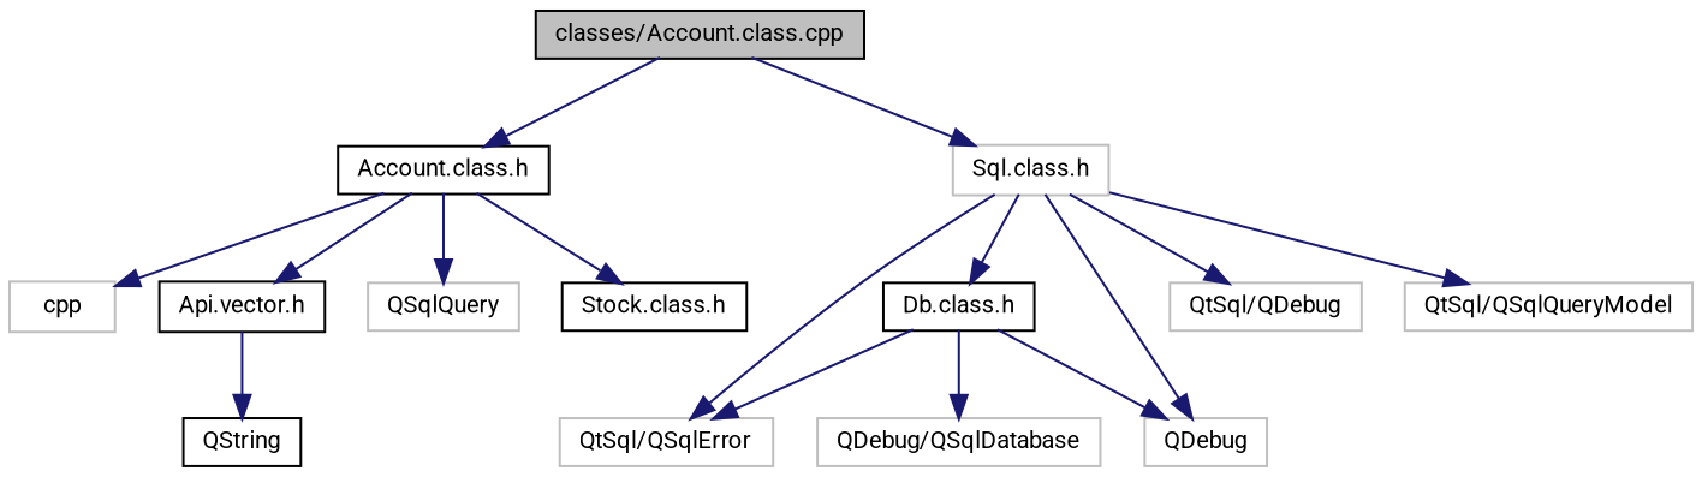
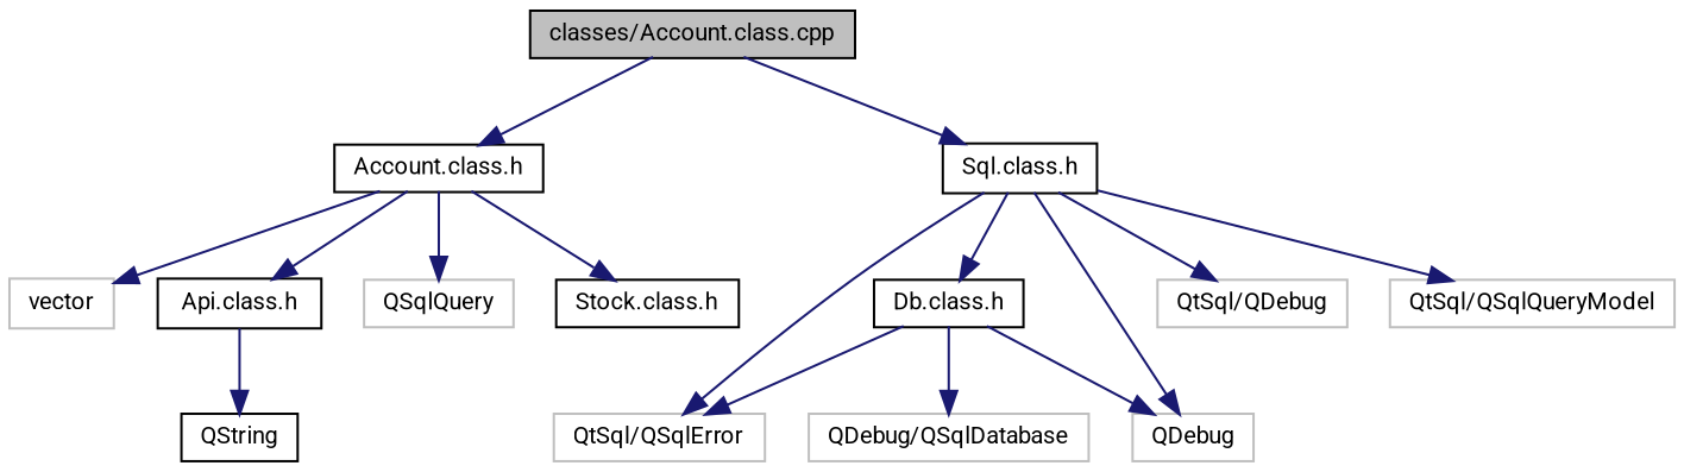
  digraph {
    fontname=Roboto
    node [color=black fillcolor=white fontname=Roboto fontsize=10 shape=record style=filled]
    edge [color=midnightblue fontname=Roboto fontsize=10 labelfontname=Helvetica labelfontsize=10 style=solid]
    n1 [fillcolor=grey75 fontcolor=black height=0.2 label="classes/Account.class.cpp" width=0.4]
    n2 [height=0.2 label="Account.class.h" width=0.4]
-   n3 [color=grey75 height=0.2 label="Sql.class.h" width=0.4]
-   n4 [color=grey75 height=0.2 label=cpp width=0.4]
-   n5 [height=0.2 label="Api.vector.h" width=0.4]
+   n3 [height=0.2 label="Sql.class.h" width=0.4]
+   n4 [color=grey75 height=0.2 label=vector width=0.4]
+   n5 [height=0.2 label="Api.class.h" width=0.4]
    n6 [color=grey75 height=0.2 label=QSqlQuery width=0.4]
    n7 [height=0.2 label="Stock.class.h" width=0.4]
    n8 [height=0.2 label="Db.class.h" width=0.4]
    n9 [color=grey75 height=0.2 label="QtSql/QSqlError" width=0.4]
    n10 [color=grey75 height=0.2 label=QDebug width=0.4]
    n11 [color=grey75 height=0.2 label="QtSql/QDebug" width=0.4]
    n12 [color=grey75 height=0.2 label="QtSql/QSqlQueryModel" width=0.4]
    n13 [height=0.2 label=QString width=0.4]
    n14 [color=grey75 height=0.2 label="QDebug/QSqlDatabase" width=0.4]
    n1 -> n2
    n1 -> n3
    n2 -> n4
    n2 -> n5
    n2 -> n6
    n2 -> n7
    n3 -> n8
    n3 -> n9
    n3 -> n10
    n3 -> n11
    n3 -> n12
    n5 -> n13
    n8 -> n9
    n8 -> n10
    n8 -> n14
  }
